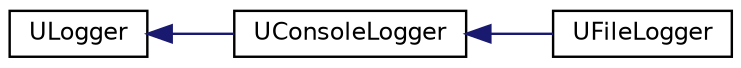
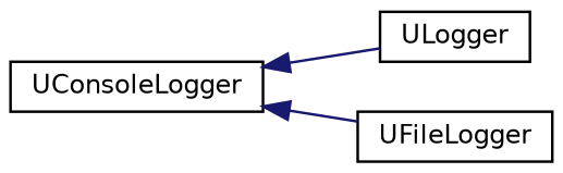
  digraph {
    rankdir=LR
    node [color=black fillcolor=white fontname=Helvetica fontsize=10 shape=record style=filled]
    edge [color=midnightblue dir=back fontname=Helvetica fontsize=10 labelfontname=Helvetica labelfontsize=10 style=solid]
    n1 [height=0.2 label=ULogger width=0.4]
    n2 [height=0.2 label=UConsoleLogger width=0.4]
    n3 [height=0.2 label=UFileLogger width=0.4]
-   n1 -> n2
+   n2 -> n1
    n2 -> n3
  }
